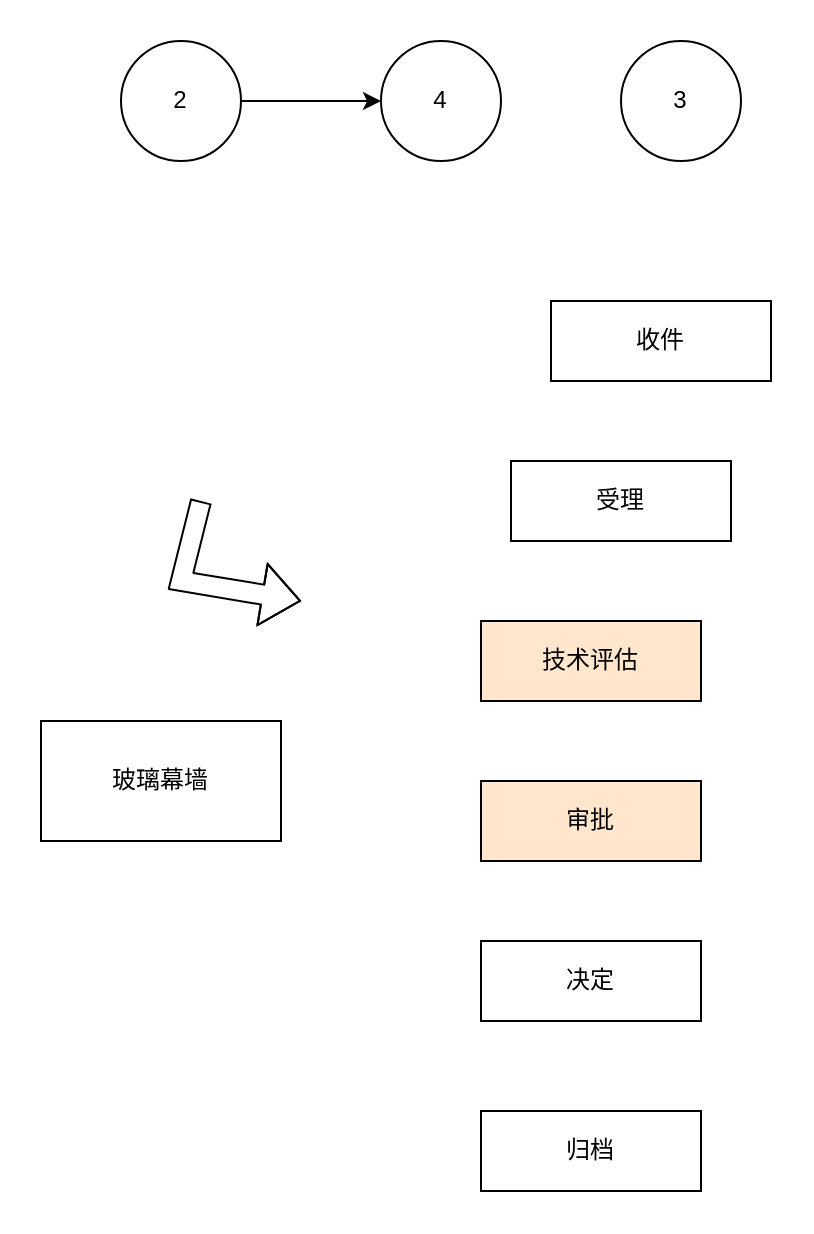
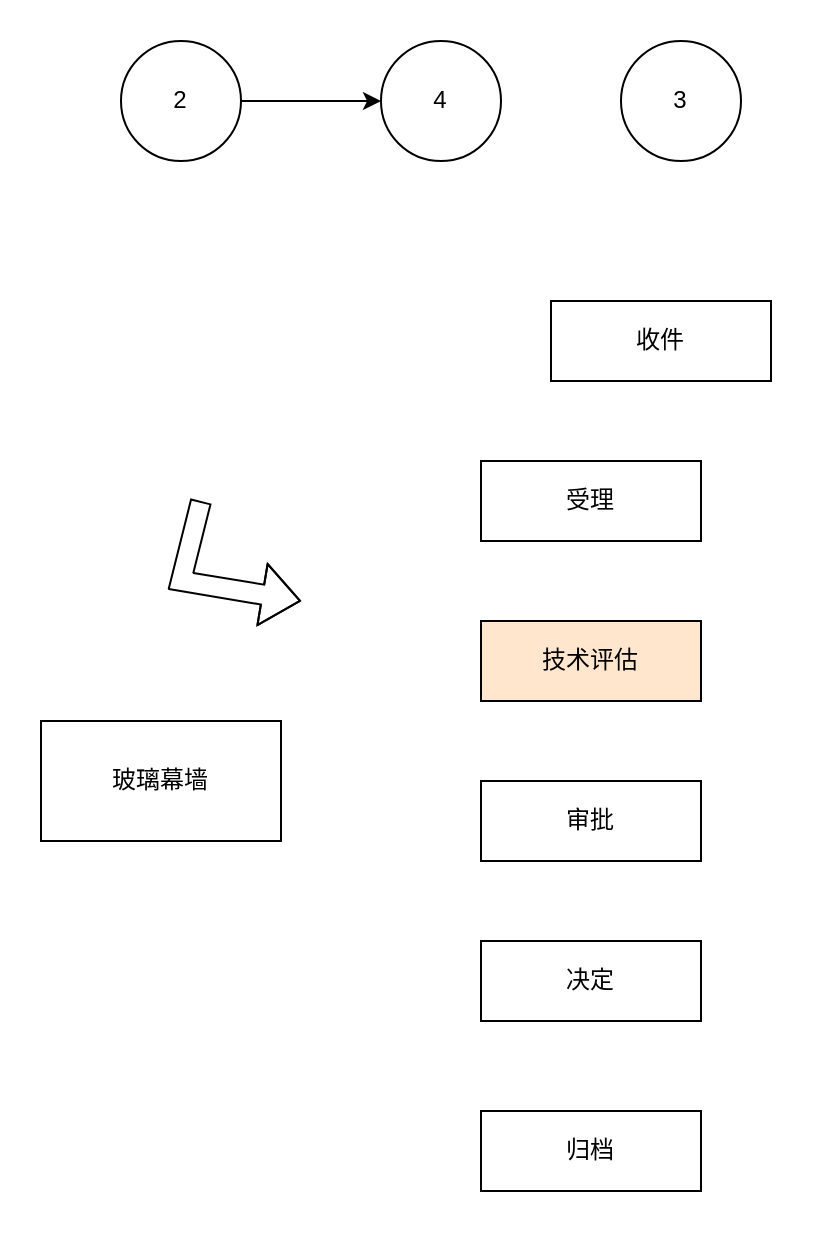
  <mxCell id="0" />
  <mxCell id="1" parent="0" />
  <mxCell id="2" style="edgeStyle=orthogonalEdgeStyle;rounded=0;orthogonalLoop=1;jettySize=auto;html=1;" parent="1" source="3" target="4" edge="1"><mxGeometry relative="1" as="geometry" /></mxCell>
  <mxCell id="3" value="2" style="ellipse;whiteSpace=wrap;html=1;aspect=fixed;" parent="1" vertex="1"><mxGeometry x="60" y="20" width="60" height="60" as="geometry" /></mxCell>
  <mxCell id="4" value="4" style="ellipse;whiteSpace=wrap;html=1;aspect=fixed;" parent="1" vertex="1"><mxGeometry x="190" y="20" width="60" height="60" as="geometry" /></mxCell>
  <mxCell id="5" value="3" style="ellipse;whiteSpace=wrap;html=1;aspect=fixed;" parent="1" vertex="1"><mxGeometry x="310" y="20" width="60" height="60" as="geometry" /></mxCell>
  <mxCell id="6" value="玻璃幕墙" style="rounded=0;whiteSpace=wrap;html=1;" parent="1" vertex="1"><mxGeometry x="20" y="360" width="120" height="60" as="geometry" /></mxCell>
  <mxCell id="7" value="收件" style="rounded=0;whiteSpace=wrap;html=1;" parent="1" vertex="1"><mxGeometry x="275" y="150" width="110" height="40" as="geometry" /></mxCell>
- <mxCell id="8" value="受理" style="rounded=0;whiteSpace=wrap;html=1;" parent="1" vertex="1"><mxGeometry x="255" y="230" width="110" height="40" as="geometry" /></mxCell>
+ <mxCell id="8" value="受理" style="rounded=0;whiteSpace=wrap;html=1;" parent="1" vertex="1"><mxGeometry x="240" y="230" width="110" height="40" as="geometry" /></mxCell>
  <mxCell id="9" value="技术评估" style="rounded=0;whiteSpace=wrap;html=1;fillColor=#ffe6cc;" parent="1" vertex="1"><mxGeometry x="240" y="310" width="110" height="40" as="geometry" /></mxCell>
- <mxCell id="10" value="审批" style="rounded=0;whiteSpace=wrap;html=1;fillColor=#ffe6cc;" parent="1" vertex="1"><mxGeometry x="240" y="390" width="110" height="40" as="geometry" /></mxCell>
+ <mxCell id="10" value="审批" style="rounded=0;whiteSpace=wrap;html=1;" parent="1" vertex="1"><mxGeometry x="240" y="390" width="110" height="40" as="geometry" /></mxCell>
  <mxCell id="11" value="决定" style="rounded=0;whiteSpace=wrap;html=1;" parent="1" vertex="1"><mxGeometry x="240" y="470" width="110" height="40" as="geometry" /></mxCell>
  <mxCell id="12" value="归档" style="rounded=0;whiteSpace=wrap;html=1;" parent="1" vertex="1"><mxGeometry x="240" y="555" width="110" height="40" as="geometry" /></mxCell>
  <mxCell id="13" value="" style="shape=flexArrow;endArrow=classic;html=1;rounded=0;" parent="1" edge="1"><mxGeometry width="50" height="50" relative="1" as="geometry"><mxPoint x="100" y="250" as="sourcePoint" /><mxPoint x="150" y="300" as="targetPoint" /><Array as="points"><mxPoint x="90" y="290" /></Array></mxGeometry></mxCell>
